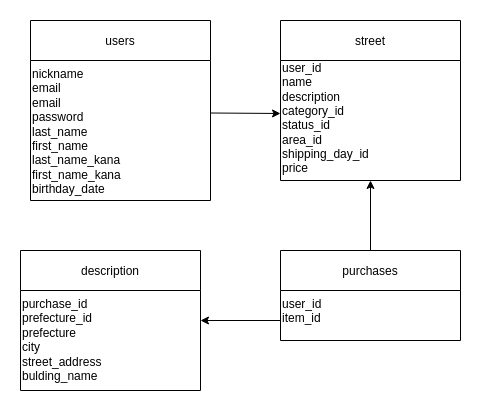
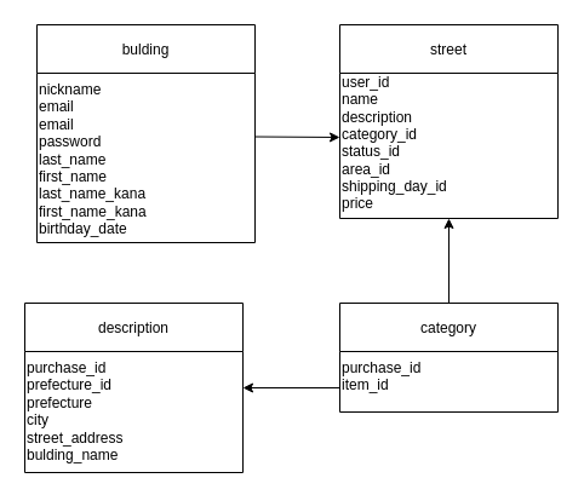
  <mxCell id="0" />
  <mxCell id="1" parent="0" />
- <mxCell id="2" value="users" style="shape=swimlane;" parent="1" vertex="1"><mxGeometry x="30" y="20" width="180" height="180" as="geometry" /></mxCell>
+ <mxCell id="2" value="bulding" style="shape=swimlane;" parent="1" vertex="1"><mxGeometry x="30" y="20" width="180" height="180" as="geometry" /></mxCell>
  <mxCell id="3" style="edgeStyle=none;html=1;exitX=1;exitY=0.75;exitDx=0;exitDy=0;" edge="1" parent="2" source="4"><mxGeometry relative="1" as="geometry"><mxPoint x="250" y="93" as="targetPoint" /></mxGeometry></mxCell>
  <mxCell id="4" value="nickname &lt;br&gt;email &lt;br&gt;email&lt;br&gt;password&lt;br&gt;last_name&lt;br&gt;first_name&lt;br&gt;last_name_kana&lt;br&gt;first_name_kana&lt;br&gt;birthday_date&amp;nbsp;&lt;br&gt;&lt;div&gt;&lt;br&gt;&lt;/div&gt;" style="text;html=1;strokeColor=none;" parent="2" vertex="1"><mxGeometry y="40" width="180" height="70" as="geometry" /></mxCell>
  <mxCell id="5" value="street" style="shape=swimlane;" parent="1" vertex="1"><mxGeometry x="280" y="20" width="180" height="160" as="geometry" /></mxCell>
  <mxCell id="6" value="&lt;br&gt;user_id&lt;br&gt;name&lt;br&gt;description&lt;br&gt;category_id&lt;br&gt;status_id&lt;br&gt;area_id&lt;br&gt;shipping_day_id&lt;br&gt;price&lt;br&gt;&lt;br&gt;&lt;div&gt;&lt;br&gt;&lt;/div&gt;" style="text;html=1;align=left;verticalAlign=middle;resizable=0;points=[];autosize=1;strokeColor=none;fillColor=none;" vertex="1" parent="5"><mxGeometry y="20" width="110" height="170" as="geometry" /></mxCell>
  <mxCell id="7" value="description" style="shape=swimlane;" parent="1" vertex="1"><mxGeometry x="20" y="250" width="180" height="140" as="geometry" /></mxCell>
  <mxCell id="8" value="&lt;span style=&quot;color: rgb(0, 0, 0); text-align: center;&quot;&gt;purchase_&lt;/span&gt;id &lt;br&gt;prefecture_id&lt;span style=&quot;color: rgb(0, 0, 0);&quot;&gt;&lt;br&gt;&lt;span style=&quot;color: rgb(0, 0, 0);&quot;&gt;prefecture&lt;br&gt;&lt;span style=&quot;color: rgb(0, 0, 0);&quot;&gt;city&lt;br&gt;street_address&lt;br&gt;bulding_name&lt;br&gt;&lt;br&gt;&lt;br&gt;&lt;/span&gt;&lt;/span&gt;&lt;/span&gt;" style="text;html=1;strokeColor=none;" parent="7" vertex="1"><mxGeometry y="40" width="180" height="100" as="geometry" /></mxCell>
  <mxCell id="9" value="" style="edgeStyle=none;html=1;" edge="1" parent="1" source="10"><mxGeometry relative="1" as="geometry"><mxPoint x="370" y="180" as="targetPoint" /><Array as="points"><mxPoint x="370" y="180" /></Array></mxGeometry></mxCell>
- <mxCell id="10" value="purchases" style="shape=swimlane;" parent="1" vertex="1"><mxGeometry x="280" y="250" width="180" height="90" as="geometry" /></mxCell>
- <mxCell id="11" value="user_id &lt;br&gt;&lt;span style=&quot;color: rgb(0, 0, 0);&quot;&gt;item_id&lt;/span&gt;&lt;br&gt;&lt;div&gt;&lt;br&gt;&lt;/div&gt;" style="text;html=1;strokeColor=none;" parent="10" vertex="1"><mxGeometry y="40" width="180" height="40" as="geometry" /></mxCell>
+ <mxCell id="10" value="category" style="shape=swimlane;" parent="1" vertex="1"><mxGeometry x="280" y="250" width="180" height="90" as="geometry" /></mxCell>
+ <mxCell id="11" value="purchase_id &lt;br&gt;&lt;span style=&quot;color: rgb(0, 0, 0);&quot;&gt;item_id&lt;/span&gt;&lt;br&gt;&lt;div&gt;&lt;br&gt;&lt;/div&gt;" style="text;html=1;strokeColor=none;" parent="10" vertex="1"><mxGeometry y="40" width="180" height="40" as="geometry" /></mxCell>
  <mxCell id="12" value="" style="edgeStyle=none;html=1;" parent="1" edge="1"><mxGeometry relative="1" as="geometry"><mxPoint x="280" y="115" as="sourcePoint" /><mxPoint x="280" y="115" as="targetPoint" /></mxGeometry></mxCell>
  <mxCell id="13" style="edgeStyle=none;html=1;exitX=0;exitY=0.75;exitDx=0;exitDy=0;" edge="1" parent="1" source="11"><mxGeometry relative="1" as="geometry"><mxPoint x="200" y="320" as="targetPoint" /></mxGeometry></mxCell>
